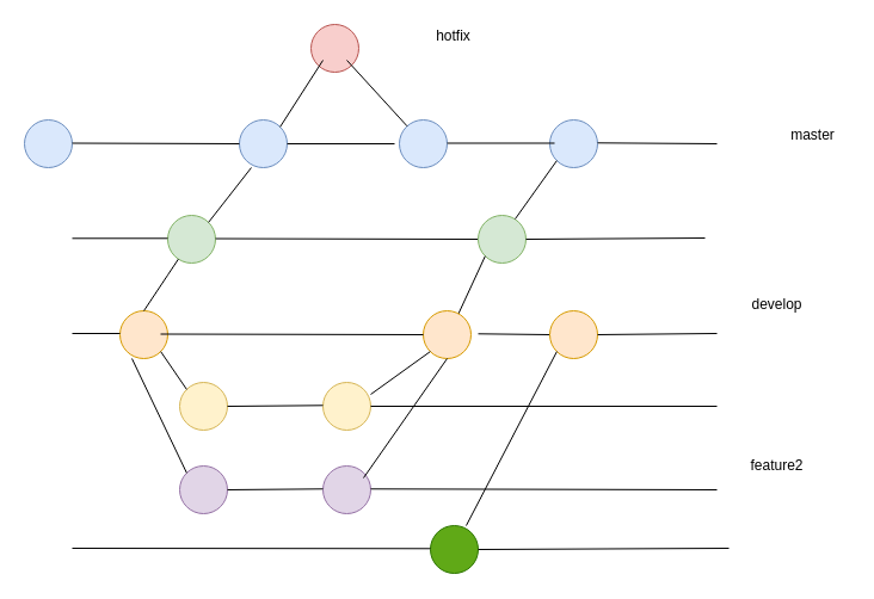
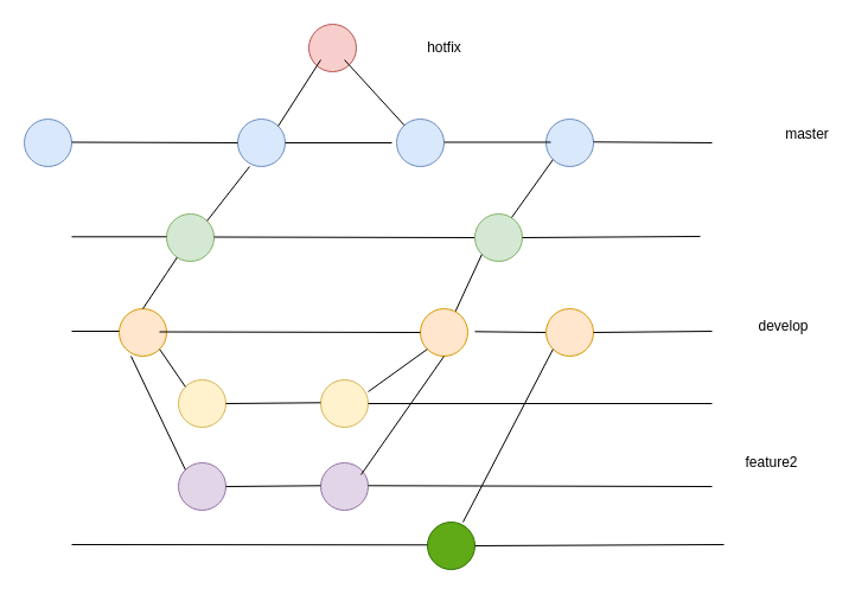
  <mxCell id="0" />
  <mxCell id="1" parent="0" />
  <mxCell id="2" value="" style="ellipse;whiteSpace=wrap;html=1;aspect=fixed;fillColor=#f8cecc;strokeColor=#b85450;" vertex="1" parent="1"><mxGeometry x="260" y="20" width="40" height="40" as="geometry" /></mxCell>
  <mxCell id="3" value="" style="ellipse;whiteSpace=wrap;html=1;aspect=fixed;fillColor=#dae8fc;strokeColor=#6c8ebf;" vertex="1" parent="1"><mxGeometry x="334" y="100" width="40" height="40" as="geometry" /></mxCell>
  <mxCell id="4" value="" style="ellipse;whiteSpace=wrap;html=1;aspect=fixed;fillColor=#dae8fc;strokeColor=#6c8ebf;" vertex="1" parent="1"><mxGeometry x="200" y="100" width="40" height="40" as="geometry" /></mxCell>
  <mxCell id="5" value="" style="ellipse;whiteSpace=wrap;html=1;aspect=fixed;fillColor=#dae8fc;strokeColor=#6c8ebf;" vertex="1" parent="1"><mxGeometry x="20" y="100" width="40" height="40" as="geometry" /></mxCell>
  <mxCell id="6" value="" style="endArrow=none;html=1;rounded=0;exitX=1;exitY=0;exitDx=0;exitDy=0;" edge="1" parent="1" source="4"><mxGeometry width="50" height="50" relative="1" as="geometry"><mxPoint x="240" y="90" as="sourcePoint" /><mxPoint x="270" y="50" as="targetPoint" /><Array as="points" /></mxGeometry></mxCell>
  <mxCell id="7" value="" style="endArrow=none;html=1;rounded=0;" edge="1" parent="1" source="3"><mxGeometry width="50" height="50" relative="1" as="geometry"><mxPoint x="340" y="90" as="sourcePoint" /><mxPoint x="290" y="50" as="targetPoint" /></mxGeometry></mxCell>
  <mxCell id="8" value="" style="endArrow=none;html=1;rounded=0;entryX=0;entryY=0.5;entryDx=0;entryDy=0;" edge="1" parent="1" target="4"><mxGeometry width="50" height="50" relative="1" as="geometry"><mxPoint x="60" y="119.5" as="sourcePoint" /><mxPoint x="150" y="119.5" as="targetPoint" /></mxGeometry></mxCell>
  <mxCell id="9" value="" style="endArrow=none;html=1;rounded=0;exitX=1;exitY=0.5;exitDx=0;exitDy=0;" edge="1" parent="1" source="4"><mxGeometry width="50" height="50" relative="1" as="geometry"><mxPoint x="250" y="120" as="sourcePoint" /><mxPoint x="330" y="120" as="targetPoint" /></mxGeometry></mxCell>
  <mxCell id="10" value="" style="ellipse;whiteSpace=wrap;html=1;aspect=fixed;fillColor=#d5e8d4;strokeColor=#82b366;" vertex="1" parent="1"><mxGeometry x="140" y="180" width="40" height="40" as="geometry" /></mxCell>
  <mxCell id="11" value="" style="ellipse;whiteSpace=wrap;html=1;aspect=fixed;fillColor=#ffe6cc;strokeColor=#d79b00;" vertex="1" parent="1"><mxGeometry x="100" y="260" width="40" height="40" as="geometry" /></mxCell>
  <mxCell id="12" value="" style="endArrow=none;html=1;rounded=0;" edge="1" parent="1" target="10"><mxGeometry width="50" height="50" relative="1" as="geometry"><mxPoint x="120" y="260" as="sourcePoint" /><mxPoint x="170" y="210" as="targetPoint" /><Array as="points"><mxPoint x="140" y="230" /></Array></mxGeometry></mxCell>
  <mxCell id="13" value="" style="endArrow=none;html=1;rounded=0;exitX=1;exitY=0;exitDx=0;exitDy=0;" edge="1" parent="1" source="10"><mxGeometry width="50" height="50" relative="1" as="geometry"><mxPoint x="170" y="190" as="sourcePoint" /><mxPoint x="210" y="140" as="targetPoint" /></mxGeometry></mxCell>
  <mxCell id="14" value="" style="ellipse;whiteSpace=wrap;html=1;aspect=fixed;fillColor=#dae8fc;strokeColor=#6c8ebf;" vertex="1" parent="1"><mxGeometry x="460" y="100" width="40" height="40" as="geometry" /></mxCell>
  <mxCell id="15" value="" style="endArrow=none;html=1;rounded=0;exitX=1;exitY=0.5;exitDx=0;exitDy=0;" edge="1" parent="1"><mxGeometry width="50" height="50" relative="1" as="geometry"><mxPoint x="374" y="119.5" as="sourcePoint" /><mxPoint x="464" y="119.5" as="targetPoint" /></mxGeometry></mxCell>
  <mxCell id="16" value="" style="endArrow=none;html=1;rounded=0;entryX=0;entryY=0.5;entryDx=0;entryDy=0;" edge="1" parent="1" target="17"><mxGeometry width="50" height="50" relative="1" as="geometry"><mxPoint x="180" y="199.5" as="sourcePoint" /><mxPoint x="330" y="199.5" as="targetPoint" /></mxGeometry></mxCell>
  <mxCell id="17" value="" style="ellipse;whiteSpace=wrap;html=1;aspect=fixed;fillColor=#d5e8d4;strokeColor=#82b366;" vertex="1" parent="1"><mxGeometry x="400" y="180" width="40" height="40" as="geometry" /></mxCell>
  <mxCell id="18" value="" style="endArrow=none;html=1;rounded=0;entryX=0;entryY=1;entryDx=0;entryDy=0;" edge="1" parent="1" target="14"><mxGeometry width="50" height="50" relative="1" as="geometry"><mxPoint x="431" y="183" as="sourcePoint" /><mxPoint x="460" y="140" as="targetPoint" /><Array as="points" /></mxGeometry></mxCell>
  <mxCell id="19" value="" style="ellipse;whiteSpace=wrap;html=1;aspect=fixed;fillColor=#fff2cc;strokeColor=#d6b656;" vertex="1" parent="1"><mxGeometry x="150" y="320" width="40" height="40" as="geometry" /></mxCell>
  <mxCell id="20" value="" style="ellipse;whiteSpace=wrap;html=1;aspect=fixed;fillColor=#fff2cc;strokeColor=#d6b656;" vertex="1" parent="1"><mxGeometry x="270" y="320" width="40" height="40" as="geometry" /></mxCell>
  <mxCell id="21" value="" style="endArrow=none;html=1;rounded=0;entryX=0;entryY=1;entryDx=0;entryDy=0;" edge="1" parent="1" target="17"><mxGeometry width="50" height="50" relative="1" as="geometry"><mxPoint x="380" y="270" as="sourcePoint" /><mxPoint x="409" y="211" as="targetPoint" /><Array as="points" /></mxGeometry></mxCell>
  <mxCell id="22" value="" style="ellipse;whiteSpace=wrap;html=1;aspect=fixed;fillColor=#ffe6cc;strokeColor=#d79b00;" vertex="1" parent="1"><mxGeometry x="354" y="260" width="40" height="40" as="geometry" /></mxCell>
  <mxCell id="23" value="" style="endArrow=none;html=1;rounded=0;entryX=0;entryY=0.5;entryDx=0;entryDy=0;" edge="1" parent="1"><mxGeometry width="50" height="50" relative="1" as="geometry"><mxPoint x="134" y="279.5" as="sourcePoint" /><mxPoint x="354" y="280" as="targetPoint" /></mxGeometry></mxCell>
  <mxCell id="24" value="" style="ellipse;whiteSpace=wrap;html=1;aspect=fixed;fillColor=#e1d5e7;strokeColor=#9673a6;" vertex="1" parent="1"><mxGeometry x="150" y="390" width="40" height="40" as="geometry" /></mxCell>
  <mxCell id="25" value="" style="ellipse;whiteSpace=wrap;html=1;aspect=fixed;fillColor=#e1d5e7;strokeColor=#9673a6;" vertex="1" parent="1"><mxGeometry x="270" y="390" width="40" height="40" as="geometry" /></mxCell>
  <mxCell id="26" value="" style="endArrow=none;html=1;rounded=0;exitX=0;exitY=0;exitDx=0;exitDy=0;entryX=1;entryY=1;entryDx=0;entryDy=0;" edge="1" parent="1" source="19" target="11"><mxGeometry width="50" height="50" relative="1" as="geometry"><mxPoint x="190" y="340" as="sourcePoint" /><mxPoint x="120" y="290" as="targetPoint" /></mxGeometry></mxCell>
  <mxCell id="27" value="" style="endArrow=none;html=1;rounded=0;exitX=0;exitY=0;exitDx=0;exitDy=0;" edge="1" parent="1" source="24"><mxGeometry width="50" height="50" relative="1" as="geometry"><mxPoint x="180" y="350" as="sourcePoint" /><mxPoint x="110" y="300" as="targetPoint" /></mxGeometry></mxCell>
  <mxCell id="28" value="" style="endArrow=none;html=1;rounded=0;exitX=1;exitY=0.5;exitDx=0;exitDy=0;" edge="1" parent="1" source="19"><mxGeometry width="50" height="50" relative="1" as="geometry"><mxPoint x="200" y="339.29" as="sourcePoint" /><mxPoint x="270" y="339.29" as="targetPoint" /></mxGeometry></mxCell>
  <mxCell id="29" value="" style="endArrow=none;html=1;rounded=0;exitX=1;exitY=0.5;exitDx=0;exitDy=0;" edge="1" parent="1"><mxGeometry width="50" height="50" relative="1" as="geometry"><mxPoint x="190" y="410" as="sourcePoint" /><mxPoint x="270" y="409.29" as="targetPoint" /></mxGeometry></mxCell>
  <mxCell id="30" value="" style="endArrow=none;html=1;rounded=0;entryX=0;entryY=1;entryDx=0;entryDy=0;" edge="1" parent="1" target="22"><mxGeometry width="50" height="50" relative="1" as="geometry"><mxPoint x="310" y="330" as="sourcePoint" /><mxPoint x="360" y="280" as="targetPoint" /></mxGeometry></mxCell>
  <mxCell id="31" value="" style="endArrow=none;html=1;rounded=0;entryX=0.5;entryY=1;entryDx=0;entryDy=0;" edge="1" parent="1" target="22"><mxGeometry width="50" height="50" relative="1" as="geometry"><mxPoint x="304" y="400" as="sourcePoint" /><mxPoint x="354" y="350" as="targetPoint" /></mxGeometry></mxCell>
  <mxCell id="32" value="" style="endArrow=none;html=1;rounded=0;" edge="1" parent="1"><mxGeometry width="50" height="50" relative="1" as="geometry"><mxPoint x="60" y="199.29" as="sourcePoint" /><mxPoint x="140" y="199.29" as="targetPoint" /></mxGeometry></mxCell>
  <mxCell id="33" value="" style="endArrow=none;html=1;rounded=0;exitX=1;exitY=0.5;exitDx=0;exitDy=0;" edge="1" parent="1" source="17"><mxGeometry width="50" height="50" relative="1" as="geometry"><mxPoint x="450" y="200" as="sourcePoint" /><mxPoint x="590" y="199" as="targetPoint" /></mxGeometry></mxCell>
  <mxCell id="34" value="" style="endArrow=none;html=1;rounded=0;" edge="1" parent="1"><mxGeometry width="50" height="50" relative="1" as="geometry"><mxPoint x="400" y="279.29" as="sourcePoint" /><mxPoint x="460" y="280" as="targetPoint" /></mxGeometry></mxCell>
  <mxCell id="35" value="" style="endArrow=none;html=1;rounded=0;" edge="1" parent="1"><mxGeometry width="50" height="50" relative="1" as="geometry"><mxPoint x="310" y="340" as="sourcePoint" /><mxPoint x="600" y="340" as="targetPoint" /></mxGeometry></mxCell>
  <mxCell id="36" value="" style="endArrow=none;html=1;rounded=0;" edge="1" parent="1"><mxGeometry width="50" height="50" relative="1" as="geometry"><mxPoint x="310" y="409.29" as="sourcePoint" /><mxPoint x="600" y="410" as="targetPoint" /></mxGeometry></mxCell>
  <mxCell id="37" value="" style="endArrow=none;html=1;rounded=0;" edge="1" parent="1"><mxGeometry width="50" height="50" relative="1" as="geometry"><mxPoint x="60" y="279" as="sourcePoint" /><mxPoint x="100" y="279" as="targetPoint" /></mxGeometry></mxCell>
  <mxCell id="38" value="" style="endArrow=none;html=1;rounded=0;" edge="1" parent="1"><mxGeometry width="50" height="50" relative="1" as="geometry"><mxPoint x="500" y="119.29" as="sourcePoint" /><mxPoint x="600" y="120" as="targetPoint" /></mxGeometry></mxCell>
  <mxCell id="39" value="master" style="text;html=1;align=center;verticalAlign=middle;resizable=0;points=[];autosize=1;strokeColor=none;fillColor=none;" vertex="1" parent="1"><mxGeometry x="650" y="98" width="60" height="30" as="geometry" /></mxCell>
- <mxCell id="40" value="develop" style="text;html=1;align=center;verticalAlign=middle;resizable=0;points=[];autosize=1;strokeColor=none;fillColor=none;" vertex="1" parent="1"><mxGeometry x="615" y="240" width="70" height="30" as="geometry" /></mxCell>
+ <mxCell id="40" value="develop" style="text;html=1;align=center;verticalAlign=middle;resizable=0;points=[];autosize=1;strokeColor=none;fillColor=none;" vertex="1" parent="1"><mxGeometry x="625" y="260" width="70" height="30" as="geometry" /></mxCell>
  <mxCell id="41" value="feature2" style="text;html=1;align=center;verticalAlign=middle;resizable=0;points=[];autosize=1;strokeColor=none;fillColor=none;" vertex="1" parent="1"><mxGeometry x="615" y="375" width="70" height="30" as="geometry" /></mxCell>
- <mxCell id="42" value="hotfix" style="text;html=1;align=center;verticalAlign=middle;resizable=0;points=[];autosize=1;strokeColor=none;fillColor=none;" vertex="1" parent="1"><mxGeometry x="354" y="15" width="50" height="30" as="geometry" /></mxCell>
+ <mxCell id="42" value="hotfix" style="text;html=1;align=center;verticalAlign=middle;resizable=0;points=[];autosize=1;strokeColor=none;fillColor=none;" vertex="1" parent="1"><mxGeometry x="349" y="25" width="50" height="30" as="geometry" /></mxCell>
  <mxCell id="43" value="" style="ellipse;whiteSpace=wrap;html=1;aspect=fixed;fillColor=#60a917;strokeColor=#2D7600;fontColor=#ffffff;" vertex="1" parent="1"><mxGeometry x="360" y="440" width="40" height="40" as="geometry" /></mxCell>
  <mxCell id="44" value="" style="ellipse;whiteSpace=wrap;html=1;aspect=fixed;fillColor=#ffe6cc;strokeColor=#d79b00;" vertex="1" parent="1"><mxGeometry x="460" y="260" width="40" height="40" as="geometry" /></mxCell>
  <mxCell id="45" value="" style="endArrow=none;html=1;rounded=0;" edge="1" parent="1"><mxGeometry width="50" height="50" relative="1" as="geometry"><mxPoint x="60" y="459" as="sourcePoint" /><mxPoint x="360" y="459.29" as="targetPoint" /></mxGeometry></mxCell>
  <mxCell id="46" value="" style="endArrow=none;html=1;rounded=0;entryX=0;entryY=1;entryDx=0;entryDy=0;" edge="1" parent="1" target="44"><mxGeometry width="50" height="50" relative="1" as="geometry"><mxPoint x="390" y="440" as="sourcePoint" /><mxPoint x="460" y="340" as="targetPoint" /></mxGeometry></mxCell>
  <mxCell id="47" value="" style="endArrow=none;html=1;rounded=0;exitX=1;exitY=0.5;exitDx=0;exitDy=0;" edge="1" parent="1"><mxGeometry width="50" height="50" relative="1" as="geometry"><mxPoint x="400" y="460" as="sourcePoint" /><mxPoint x="610" y="459" as="targetPoint" /></mxGeometry></mxCell>
  <mxCell id="48" value="" style="endArrow=none;html=1;rounded=0;exitX=1;exitY=0.5;exitDx=0;exitDy=0;" edge="1" parent="1" source="44"><mxGeometry width="50" height="50" relative="1" as="geometry"><mxPoint x="510" y="280" as="sourcePoint" /><mxPoint x="600" y="279" as="targetPoint" /></mxGeometry></mxCell>
